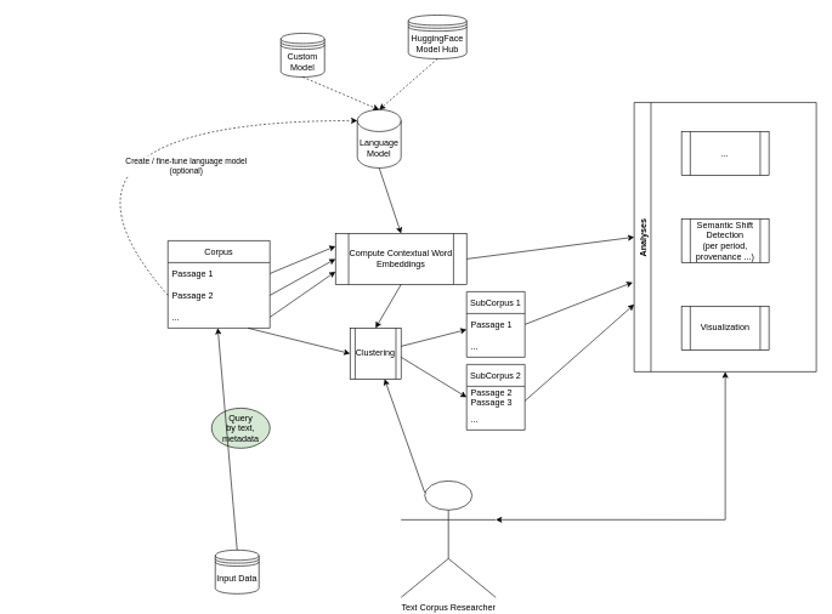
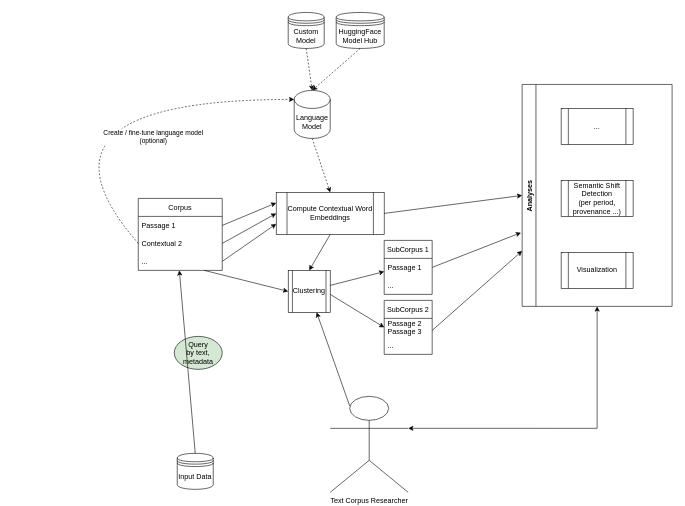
  <mxCell id="0" />
  <mxCell id="1" parent="0" />
  <mxCell id="2" value="Corpus" style="swimlane;fontStyle=0;childLayout=stackLayout;horizontal=1;startSize=30;horizontalStack=0;resizeParent=1;resizeParentMax=0;resizeLast=0;collapsible=1;marginBottom=0;" parent="1" vertex="1"><mxGeometry x="230" y="330" width="140" height="120" as="geometry" /></mxCell>
  <mxCell id="3" value="Passage 1" style="text;strokeColor=none;fillColor=none;align=left;verticalAlign=middle;spacingLeft=4;spacingRight=4;overflow=hidden;points=[[0,0.5],[1,0.5]];portConstraint=eastwest;rotatable=0;" parent="2" vertex="1"><mxGeometry y="30" width="140" height="30" as="geometry" /></mxCell>
- <mxCell id="4" value="Passage 2" style="text;strokeColor=none;fillColor=none;align=left;verticalAlign=middle;spacingLeft=4;spacingRight=4;overflow=hidden;points=[[0,0.5],[1,0.5]];portConstraint=eastwest;rotatable=0;" parent="2" vertex="1"><mxGeometry y="60" width="140" height="30" as="geometry" /></mxCell>
+ <mxCell id="4" value="Contextual 2" style="text;strokeColor=none;fillColor=none;align=left;verticalAlign=middle;spacingLeft=4;spacingRight=4;overflow=hidden;points=[[0,0.5],[1,0.5]];portConstraint=eastwest;rotatable=0;" parent="2" vertex="1"><mxGeometry y="60" width="140" height="30" as="geometry" /></mxCell>
  <mxCell id="5" value="..." style="text;strokeColor=none;fillColor=none;align=left;verticalAlign=middle;spacingLeft=4;spacingRight=4;overflow=hidden;points=[[0,0.5],[1,0.5]];portConstraint=eastwest;rotatable=0;" parent="2" vertex="1"><mxGeometry y="90" width="140" height="30" as="geometry" /></mxCell>
  <mxCell id="6" value="" style="endArrow=classic;html=1;rounded=0;exitX=1;exitY=0.5;exitDx=0;exitDy=0;entryX=0;entryY=0.5;entryDx=0;entryDy=0;" edge="1" parent="2" target="30"><mxGeometry width="50" height="50" relative="1" as="geometry"><mxPoint x="110" y="120" as="sourcePoint" /><mxPoint x="200" y="72.5" as="targetPoint" /></mxGeometry></mxCell>
  <mxCell id="7" value="Compute Contextual Word Embeddings" style="shape=process;whiteSpace=wrap;html=1;backgroundOutline=1;" parent="1" vertex="1"><mxGeometry x="460" y="320" width="180" height="70" as="geometry" /></mxCell>
  <mxCell id="8" value="" style="endArrow=classic;html=1;rounded=0;exitX=1;exitY=0.5;exitDx=0;exitDy=0;entryX=0;entryY=0.25;entryDx=0;entryDy=0;" parent="1" source="3" target="7" edge="1"><mxGeometry width="50" height="50" relative="1" as="geometry"><mxPoint x="740" y="390" as="sourcePoint" /><mxPoint x="790" y="340" as="targetPoint" /></mxGeometry></mxCell>
  <mxCell id="9" value="" style="endArrow=classic;html=1;rounded=0;exitX=1;exitY=0.5;exitDx=0;exitDy=0;entryX=0;entryY=0.5;entryDx=0;entryDy=0;" parent="1" source="4" target="7" edge="1"><mxGeometry width="50" height="50" relative="1" as="geometry"><mxPoint x="380" y="345" as="sourcePoint" /><mxPoint x="410" y="352.5" as="targetPoint" /></mxGeometry></mxCell>
  <mxCell id="10" value="" style="endArrow=classic;html=1;rounded=0;exitX=1;exitY=0.5;exitDx=0;exitDy=0;entryX=0;entryY=0.75;entryDx=0;entryDy=0;" parent="1" source="5" target="7" edge="1"><mxGeometry width="50" height="50" relative="1" as="geometry"><mxPoint x="390" y="355" as="sourcePoint" /><mxPoint x="390" y="380" as="targetPoint" /></mxGeometry></mxCell>
  <mxCell id="11" value="Analyses" style="swimlane;horizontal=0;" parent="1" vertex="1"><mxGeometry x="870" y="140" width="250" height="370" as="geometry" /></mxCell>
  <mxCell id="12" value="Visualization" style="shape=process;whiteSpace=wrap;html=1;backgroundOutline=1;" parent="11" vertex="1"><mxGeometry x="65" y="280" width="120" height="60" as="geometry" /></mxCell>
  <mxCell id="13" value="Semantic Shift Detection&lt;br&gt;(per period, provenance ...)" style="shape=process;whiteSpace=wrap;html=1;backgroundOutline=1;" parent="11" vertex="1"><mxGeometry x="65" y="160" width="120" height="60" as="geometry" /></mxCell>
  <mxCell id="14" value="..." style="shape=process;whiteSpace=wrap;html=1;backgroundOutline=1;" parent="11" vertex="1"><mxGeometry x="65" y="40" width="120" height="60" as="geometry" /></mxCell>
  <mxCell id="15" value="Text Corpus Researcher" style="shape=umlActor;verticalLabelPosition=bottom;verticalAlign=top;html=1;outlineConnect=0;" parent="1" vertex="1"><mxGeometry x="550" y="660" width="130" height="160" as="geometry" /></mxCell>
  <mxCell id="16" value="" style="endArrow=classic;html=1;rounded=0;exitX=0.25;exitY=0.1;exitDx=0;exitDy=0;exitPerimeter=0;" parent="1" source="15" target="30" edge="1"><mxGeometry width="50" height="50" relative="1" as="geometry"><mxPoint x="420" y="390" as="sourcePoint" /><mxPoint x="470" y="340" as="targetPoint" /></mxGeometry></mxCell>
  <mxCell id="17" value="Query&lt;br&gt;by text, metadata" style="ellipse;whiteSpace=wrap;html=1;fillColor=#d5e8d4;" parent="1" vertex="1"><mxGeometry x="290" y="560" width="80" height="55" as="geometry" /></mxCell>
  <mxCell id="18" value="" style="endArrow=classic;html=1;rounded=0;entryX=0;entryY=0.5;entryDx=0;entryDy=0;exitX=1;exitY=0.5;exitDx=0;exitDy=0;" parent="1" source="7" target="11" edge="1"><mxGeometry width="50" height="50" relative="1" as="geometry"><mxPoint x="420" y="510" as="sourcePoint" /><mxPoint x="470" y="460" as="targetPoint" /></mxGeometry></mxCell>
  <mxCell id="19" value="" style="endArrow=classic;html=1;rounded=0;edgeStyle=orthogonalEdgeStyle;entryX=1;entryY=0.333;entryDx=0;entryDy=0;entryPerimeter=0;startArrow=classic;startFill=1;exitX=0.5;exitY=1;exitDx=0;exitDy=0;" parent="1" source="11" target="15" edge="1"><mxGeometry width="50" height="50" relative="1" as="geometry"><mxPoint x="660" y="440" as="sourcePoint" /><mxPoint x="470" y="460" as="targetPoint" /></mxGeometry></mxCell>
  <mxCell id="20" value="Language Model" style="shape=cylinder3;whiteSpace=wrap;html=1;boundedLbl=1;backgroundOutline=1;size=15;" parent="1" vertex="1"><mxGeometry x="490" y="150" width="60" height="80" as="geometry" /></mxCell>
- <mxCell id="21" value="" style="endArrow=classic;html=1;rounded=0;exitX=0.5;exitY=1;exitDx=0;exitDy=0;exitPerimeter=0;entryX=0.5;entryY=0;entryDx=0;entryDy=0;" parent="1" source="20" target="7" edge="1"><mxGeometry width="50" height="50" relative="1" as="geometry"><mxPoint x="330" y="370" as="sourcePoint" /><mxPoint x="380" y="320" as="targetPoint" /></mxGeometry></mxCell>
+ <mxCell id="21" value="" style="endArrow=classic;html=1;rounded=0;exitX=0.5;exitY=1;exitDx=0;exitDy=0;exitPerimeter=0;entryX=0.5;entryY=0;entryDx=0;entryDy=0;dashed=1;" parent="1" source="20" target="7" edge="1"><mxGeometry width="50" height="50" relative="1" as="geometry"><mxPoint x="330" y="370" as="sourcePoint" /><mxPoint x="380" y="320" as="targetPoint" /></mxGeometry></mxCell>
  <mxCell id="22" value="" style="curved=1;endArrow=classic;html=1;rounded=0;exitX=0;exitY=0.5;exitDx=0;exitDy=0;entryX=0;entryY=0;entryDx=0;entryDy=15;entryPerimeter=0;dashed=1;" parent="1" source="4" target="20" edge="1"><mxGeometry width="50" height="50" relative="1" as="geometry"><mxPoint x="260" y="610" as="sourcePoint" /><mxPoint x="380" y="320" as="targetPoint" /><Array as="points"><mxPoint x="20" y="165" /></Array></mxGeometry></mxCell>
  <mxCell id="23" value="Create / fine-tune language model &lt;br&gt;(optional)" style="edgeLabel;html=1;align=center;verticalAlign=middle;resizable=0;points=[];" parent="22" vertex="1" connectable="0"><mxGeometry x="0.403" y="-61" relative="1" as="geometry"><mxPoint as="offset" /></mxGeometry></mxCell>
  <mxCell id="24" value="Input Data" style="shape=datastore;whiteSpace=wrap;html=1;" parent="1" vertex="1"><mxGeometry x="295" y="755" width="60" height="60" as="geometry" /></mxCell>
  <mxCell id="25" value="" style="endArrow=classic;html=1;exitX=0.5;exitY=0;exitDx=0;exitDy=0;entryX=0.489;entryY=1;entryDx=0;entryDy=0;entryPerimeter=0;" parent="1" source="24" target="5" edge="1"><mxGeometry width="50" height="50" relative="1" as="geometry"><mxPoint x="450" y="570" as="sourcePoint" /><mxPoint x="300" y="650" as="targetPoint" /></mxGeometry></mxCell>
  <mxCell id="26" value="HuggingFace&lt;br&gt;Model Hub" style="shape=datastore;whiteSpace=wrap;html=1;" parent="1" vertex="1"><mxGeometry x="560" y="20" width="80" height="60" as="geometry" /></mxCell>
- <mxCell id="27" value="Custom Model" style="shape=datastore;whiteSpace=wrap;html=1;" parent="1" vertex="1"><mxGeometry x="385" y="45" width="60" height="60" as="geometry" /></mxCell>
+ <mxCell id="27" value="Custom Model" style="shape=datastore;whiteSpace=wrap;html=1;" parent="1" vertex="1"><mxGeometry x="480" y="20" width="60" height="60" as="geometry" /></mxCell>
  <mxCell id="28" value="" style="endArrow=classic;html=1;dashed=1;entryX=0.5;entryY=0;entryDx=0;entryDy=0;entryPerimeter=0;exitX=0.5;exitY=1;exitDx=0;exitDy=0;" parent="1" source="27" target="20" edge="1"><mxGeometry width="50" height="50" relative="1" as="geometry"><mxPoint x="450" y="160" as="sourcePoint" /><mxPoint x="500" y="110" as="targetPoint" /></mxGeometry></mxCell>
  <mxCell id="29" value="" style="endArrow=classic;html=1;dashed=1;entryX=0.5;entryY=0;entryDx=0;entryDy=0;entryPerimeter=0;exitX=0.5;exitY=1;exitDx=0;exitDy=0;" parent="1" source="26" target="20" edge="1"><mxGeometry width="50" height="50" relative="1" as="geometry"><mxPoint x="520" y="90" as="sourcePoint" /><mxPoint x="530" y="160" as="targetPoint" /></mxGeometry></mxCell>
  <mxCell id="30" value="Clustering" style="shape=process;whiteSpace=wrap;html=1;backgroundOutline=1;" vertex="1" parent="1"><mxGeometry x="480" y="450" width="70" height="70" as="geometry" /></mxCell>
  <mxCell id="31" value="" style="endArrow=classic;html=1;exitX=0.5;exitY=1;exitDx=0;exitDy=0;entryX=0.5;entryY=0;entryDx=0;entryDy=0;" edge="1" parent="1" source="7" target="30"><mxGeometry width="50" height="50" relative="1" as="geometry"><mxPoint x="620" y="390" as="sourcePoint" /><mxPoint x="670" y="340" as="targetPoint" /></mxGeometry></mxCell>
  <mxCell id="32" value="SubCorpus 1" style="swimlane;fontStyle=0;childLayout=stackLayout;horizontal=1;startSize=30;horizontalStack=0;resizeParent=1;resizeParentMax=0;resizeLast=0;collapsible=1;marginBottom=0;" vertex="1" parent="1"><mxGeometry x="640" y="400" width="80" height="90" as="geometry" /></mxCell>
  <mxCell id="33" value="Passage 1" style="text;strokeColor=none;fillColor=none;align=left;verticalAlign=middle;spacingLeft=4;spacingRight=4;overflow=hidden;points=[[0,0.5],[1,0.5]];portConstraint=eastwest;rotatable=0;" vertex="1" parent="32"><mxGeometry y="30" width="80" height="30" as="geometry" /></mxCell>
  <mxCell id="34" value="..." style="text;strokeColor=none;fillColor=none;align=left;verticalAlign=middle;spacingLeft=4;spacingRight=4;overflow=hidden;points=[[0,0.5],[1,0.5]];portConstraint=eastwest;rotatable=0;" vertex="1" parent="32"><mxGeometry y="60" width="80" height="30" as="geometry" /></mxCell>
  <mxCell id="35" value="SubCorpus 2" style="swimlane;fontStyle=0;childLayout=stackLayout;horizontal=1;startSize=30;horizontalStack=0;resizeParent=1;resizeParentMax=0;resizeLast=0;collapsible=1;marginBottom=0;" vertex="1" parent="1"><mxGeometry x="640" y="500" width="80" height="90" as="geometry" /></mxCell>
  <mxCell id="36" value="Passage 2&#10;Passage 3" style="text;strokeColor=none;fillColor=none;align=left;verticalAlign=middle;spacingLeft=4;spacingRight=4;overflow=hidden;points=[[0,0.5],[1,0.5]];portConstraint=eastwest;rotatable=0;" vertex="1" parent="35"><mxGeometry y="30" width="80" height="30" as="geometry" /></mxCell>
  <mxCell id="37" value="..." style="text;strokeColor=none;fillColor=none;align=left;verticalAlign=middle;spacingLeft=4;spacingRight=4;overflow=hidden;points=[[0,0.5],[1,0.5]];portConstraint=eastwest;rotatable=0;" vertex="1" parent="35"><mxGeometry y="60" width="80" height="30" as="geometry" /></mxCell>
  <mxCell id="38" value="" style="endArrow=classic;html=1;rounded=0;exitX=1;exitY=0.5;exitDx=0;exitDy=0;entryX=0;entryY=0.733;entryDx=0;entryDy=0;entryPerimeter=0;" edge="1" parent="1" target="33"><mxGeometry width="50" height="50" relative="1" as="geometry"><mxPoint x="550" y="475" as="sourcePoint" /><mxPoint x="690" y="510" as="targetPoint" /></mxGeometry></mxCell>
  <mxCell id="39" value="" style="endArrow=classic;html=1;rounded=0;exitX=1;exitY=0.5;exitDx=0;exitDy=0;entryX=0;entryY=0.5;entryDx=0;entryDy=0;" edge="1" parent="1" target="36"><mxGeometry width="50" height="50" relative="1" as="geometry"><mxPoint x="550" y="490" as="sourcePoint" /><mxPoint x="640" y="466.99" as="targetPoint" /></mxGeometry></mxCell>
  <mxCell id="40" value="" style="endArrow=classic;html=1;rounded=0;entryX=-0.008;entryY=0.668;entryDx=0;entryDy=0;exitX=1;exitY=0.5;exitDx=0;exitDy=0;entryPerimeter=0;" edge="1" parent="1" source="33" target="11"><mxGeometry width="50" height="50" relative="1" as="geometry"><mxPoint x="590" y="375" as="sourcePoint" /><mxPoint x="880" y="335" as="targetPoint" /></mxGeometry></mxCell>
  <mxCell id="41" value="" style="endArrow=classic;html=1;rounded=0;entryX=0;entryY=0.75;entryDx=0;entryDy=0;exitX=1;exitY=0.5;exitDx=0;exitDy=0;" edge="1" parent="1" target="11"><mxGeometry width="50" height="50" relative="1" as="geometry"><mxPoint x="720" y="550" as="sourcePoint" /><mxPoint x="1010" y="510" as="targetPoint" /></mxGeometry></mxCell>
